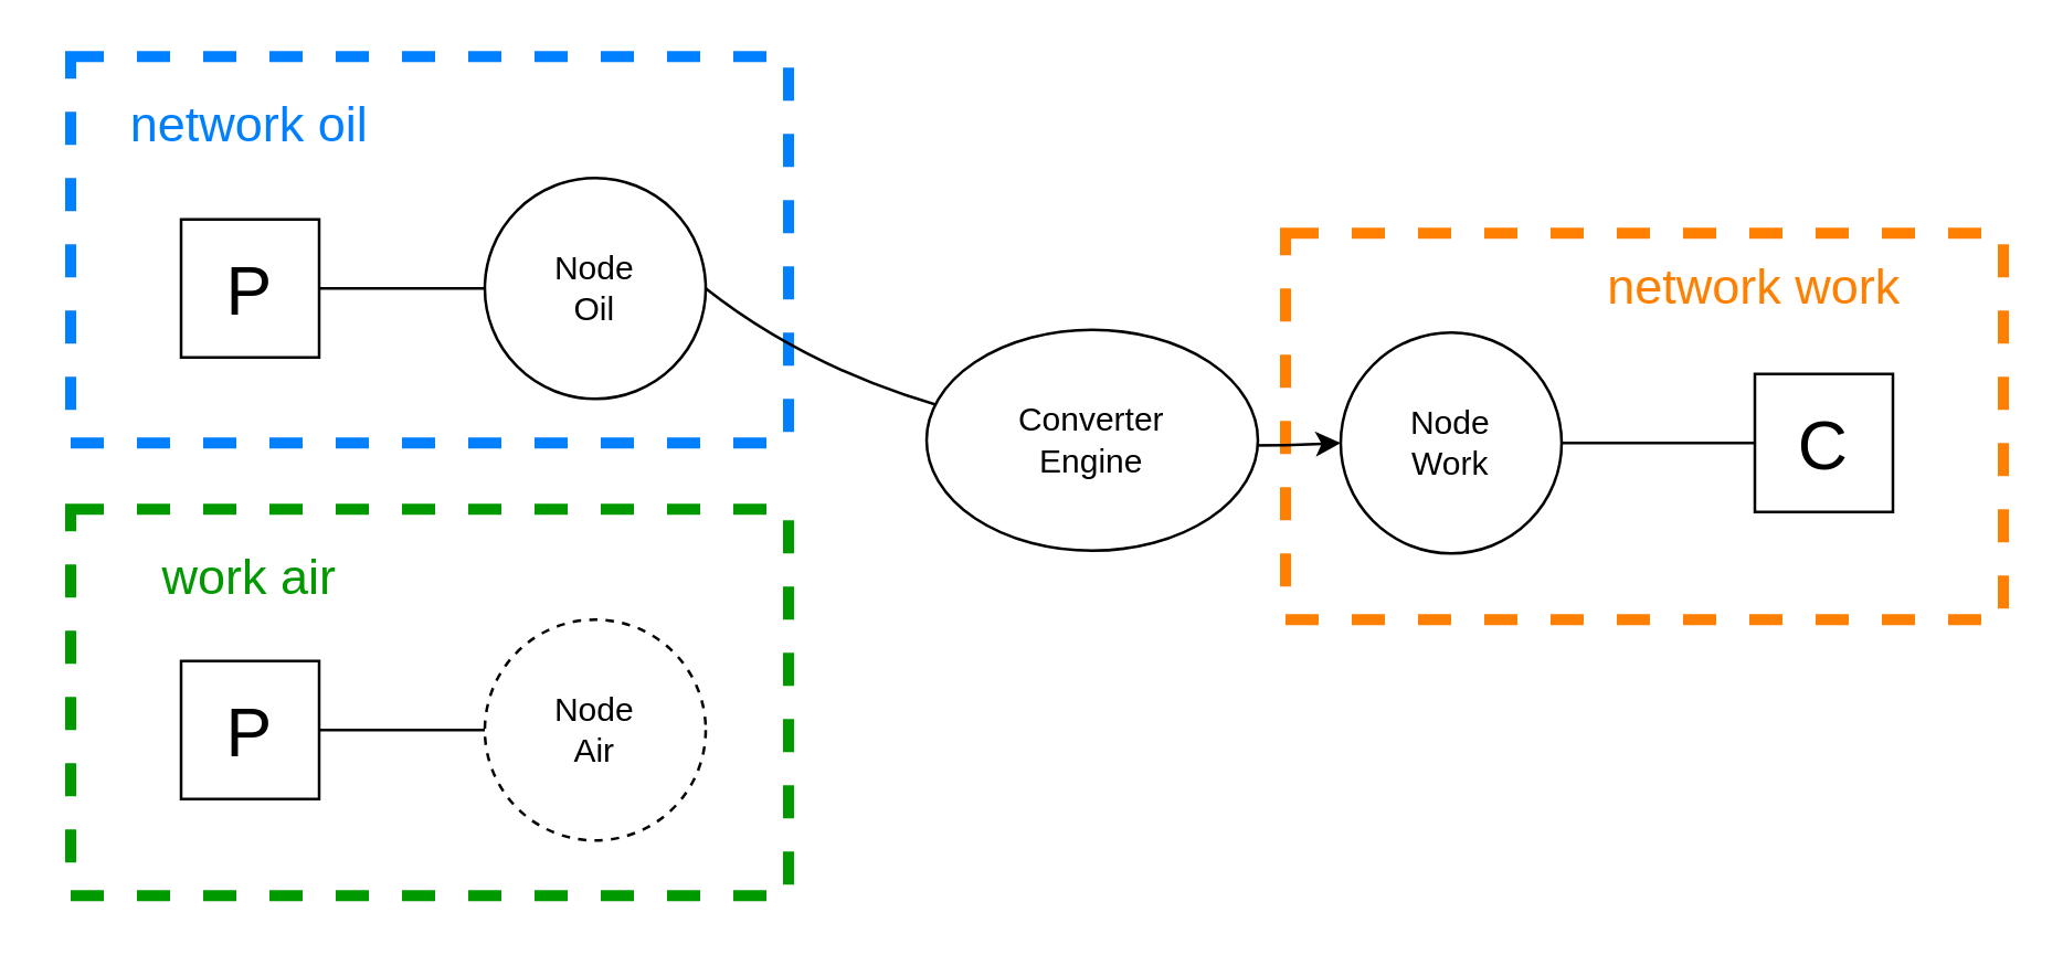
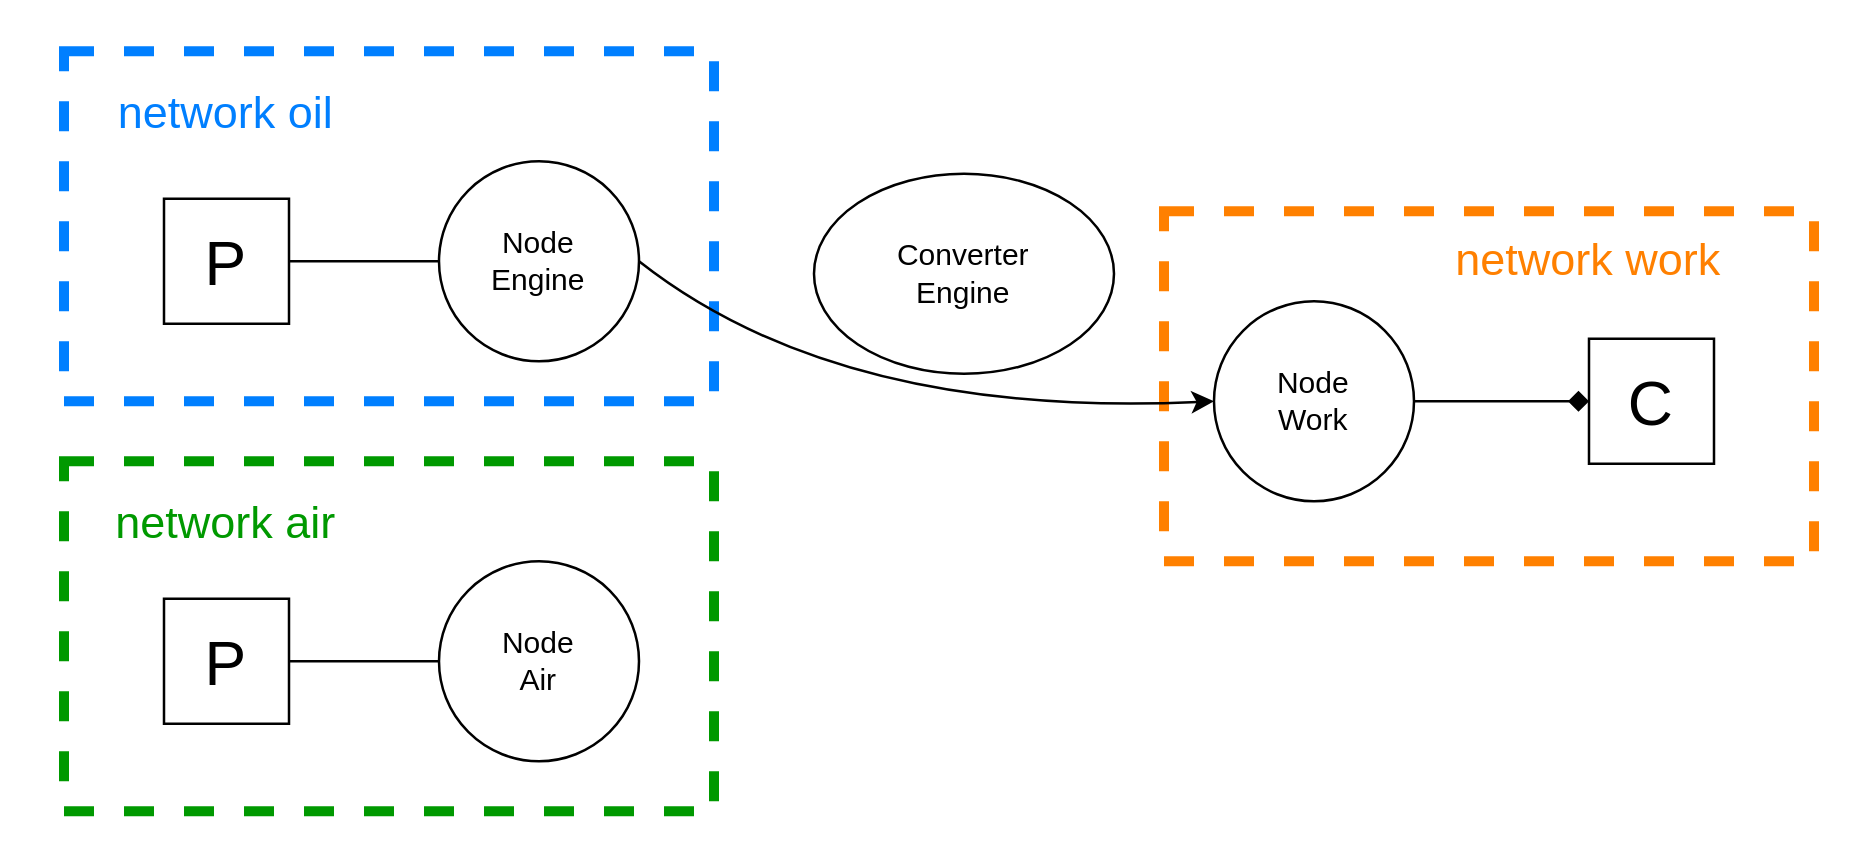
  <mxCell id="0" />
  <mxCell id="1" parent="0" />
  <mxCell id="2" value="Node&lt;br&gt;Work" style="ellipse;whiteSpace=wrap;html=1;aspect=fixed;" vertex="1" parent="1"><mxGeometry x="485" y="120" width="80" height="80" as="geometry" /></mxCell>
  <mxCell id="3" value="&lt;font style=&quot;font-size: 25px&quot;&gt;C&lt;/font&gt;" style="whiteSpace=wrap;html=1;aspect=fixed;" vertex="1" parent="1"><mxGeometry x="635" y="135" width="50" height="50" as="geometry" /></mxCell>
- <mxCell id="4" value="Node&lt;br&gt;Air" style="ellipse;whiteSpace=wrap;html=1;aspect=fixed;dashed=1;" vertex="1" parent="1"><mxGeometry x="175" y="224" width="80" height="80" as="geometry" /></mxCell>
+ <mxCell id="4" value="Node&lt;br&gt;Air" style="ellipse;whiteSpace=wrap;html=1;aspect=fixed;" vertex="1" parent="1"><mxGeometry x="175" y="224" width="80" height="80" as="geometry" /></mxCell>
  <mxCell id="5" value="&lt;font style=&quot;font-size: 25px&quot;&gt;P&lt;/font&gt;" style="whiteSpace=wrap;html=1;aspect=fixed;" vertex="1" parent="1"><mxGeometry x="65" y="239" width="50" height="50" as="geometry" /></mxCell>
- <mxCell id="6" value="Node&lt;br&gt;Oil" style="ellipse;whiteSpace=wrap;html=1;aspect=fixed;" vertex="1" parent="1"><mxGeometry x="175" y="64" width="80" height="80" as="geometry" /></mxCell>
+ <mxCell id="6" value="Node&lt;br&gt;Engine" style="ellipse;whiteSpace=wrap;html=1;aspect=fixed;" vertex="1" parent="1"><mxGeometry x="175" y="64" width="80" height="80" as="geometry" /></mxCell>
  <mxCell id="7" value="&lt;font style=&quot;font-size: 25px&quot;&gt;P&lt;/font&gt;" style="whiteSpace=wrap;html=1;aspect=fixed;" vertex="1" parent="1"><mxGeometry x="65" y="79" width="50" height="50" as="geometry" /></mxCell>
  <mxCell id="8" value="" style="rounded=0;whiteSpace=wrap;html=1;dashed=1;strokeWidth=4;strokeColor=#007FFF;fillColor=none;" vertex="1" parent="1"><mxGeometry x="25" y="20" width="260" height="140" as="geometry" /></mxCell>
  <mxCell id="9" value="&lt;font style=&quot;font-size: 18px&quot; color=&quot;#007fff&quot;&gt;network oil&lt;/font&gt;" style="text;html=1;strokeColor=none;fillColor=none;align=center;verticalAlign=middle;whiteSpace=wrap;rounded=0;dashed=1;" vertex="1" parent="1"><mxGeometry x="20" y="30" width="140" height="30" as="geometry" /></mxCell>
  <mxCell id="10" value="" style="rounded=0;whiteSpace=wrap;html=1;dashed=1;strokeWidth=4;fillColor=none;strokeColor=#009900;" vertex="1" parent="1"><mxGeometry x="25" y="184" width="260" height="140" as="geometry" /></mxCell>
- <mxCell id="11" value="&lt;font style=&quot;font-size: 18px&quot; color=&quot;#009900&quot;&gt;work air&lt;/font&gt;" style="text;html=1;fillColor=none;align=center;verticalAlign=middle;whiteSpace=wrap;rounded=0;dashed=1;" vertex="1" parent="1"><mxGeometry x="20" y="194" width="140" height="30" as="geometry" /></mxCell>
+ <mxCell id="11" value="&lt;font style=&quot;font-size: 18px&quot; color=&quot;#009900&quot;&gt;network air&lt;/font&gt;" style="text;html=1;fillColor=none;align=center;verticalAlign=middle;whiteSpace=wrap;rounded=0;dashed=1;" vertex="1" parent="1"><mxGeometry x="20" y="194" width="140" height="30" as="geometry" /></mxCell>
  <mxCell id="12" value="" style="rounded=0;whiteSpace=wrap;html=1;dashed=1;strokeWidth=4;fillColor=none;strokeColor=#FF8000;" vertex="1" parent="1"><mxGeometry x="465" y="84" width="260" height="140" as="geometry" /></mxCell>
  <mxCell id="13" value="&lt;font style=&quot;font-size: 18px&quot; color=&quot;#ff8000&quot;&gt;network work&lt;/font&gt;" style="text;html=1;strokeColor=none;fillColor=none;align=center;verticalAlign=middle;whiteSpace=wrap;rounded=0;dashed=1;" vertex="1" parent="1"><mxGeometry x="565" y="89" width="140" height="30" as="geometry" /></mxCell>
  <mxCell id="14" value="" style="curved=1;endArrow=classic;html=1;exitX=1;exitY=0.5;exitDx=0;exitDy=0;" edge="1" parent="1" source="6"><mxGeometry width="50" height="50" relative="1" as="geometry"><mxPoint x="345" y="90" as="sourcePoint" /><mxPoint x="485" y="160" as="targetPoint" /><Array as="points"><mxPoint x="335" y="167" /></Array></mxGeometry></mxCell>
- <mxCell id="15" value="Converter&lt;br&gt;Engine" style="ellipse;whiteSpace=wrap;html=1;strokeWidth=1;" vertex="1" parent="1"><mxGeometry x="335" y="119" width="120" height="80" as="geometry" /></mxCell>
+ <mxCell id="15" value="Converter&lt;br&gt;Engine" style="ellipse;whiteSpace=wrap;html=1;strokeWidth=1;" vertex="1" parent="1"><mxGeometry x="325" y="69" width="120" height="80" as="geometry" /></mxCell>
  <mxCell id="16" value="" style="endArrow=none;html=1;exitX=1;exitY=0.5;exitDx=0;exitDy=0;" edge="1" parent="1" source="7" target="6"><mxGeometry width="50" height="50" relative="1" as="geometry"><mxPoint x="335" y="250" as="sourcePoint" /><mxPoint x="385" y="200" as="targetPoint" /></mxGeometry></mxCell>
  <mxCell id="17" value="" style="endArrow=none;html=1;exitX=1;exitY=0.5;exitDx=0;exitDy=0;entryX=0;entryY=0.5;entryDx=0;entryDy=0;" edge="1" parent="1" source="5" target="4"><mxGeometry width="50" height="50" relative="1" as="geometry"><mxPoint x="125" y="114" as="sourcePoint" /><mxPoint x="185" y="114" as="targetPoint" /></mxGeometry></mxCell>
- <mxCell id="18" value="" style="endArrow=none;html=1;exitX=1;exitY=0.5;exitDx=0;exitDy=0;entryX=0;entryY=0.5;entryDx=0;entryDy=0;" edge="1" parent="1" source="2" target="3"><mxGeometry width="50" height="50" relative="1" as="geometry"><mxPoint x="575" y="199" as="sourcePoint" /><mxPoint x="635" y="199" as="targetPoint" /></mxGeometry></mxCell>
+ <mxCell id="18" value="" style="endArrow=diamond;html=1;exitX=1;exitY=0.5;exitDx=0;exitDy=0;entryX=0;entryY=0.5;entryDx=0;entryDy=0;" edge="1" parent="1" source="2" target="3"><mxGeometry width="50" height="50" relative="1" as="geometry"><mxPoint x="575" y="199" as="sourcePoint" /><mxPoint x="635" y="199" as="targetPoint" /></mxGeometry></mxCell>
